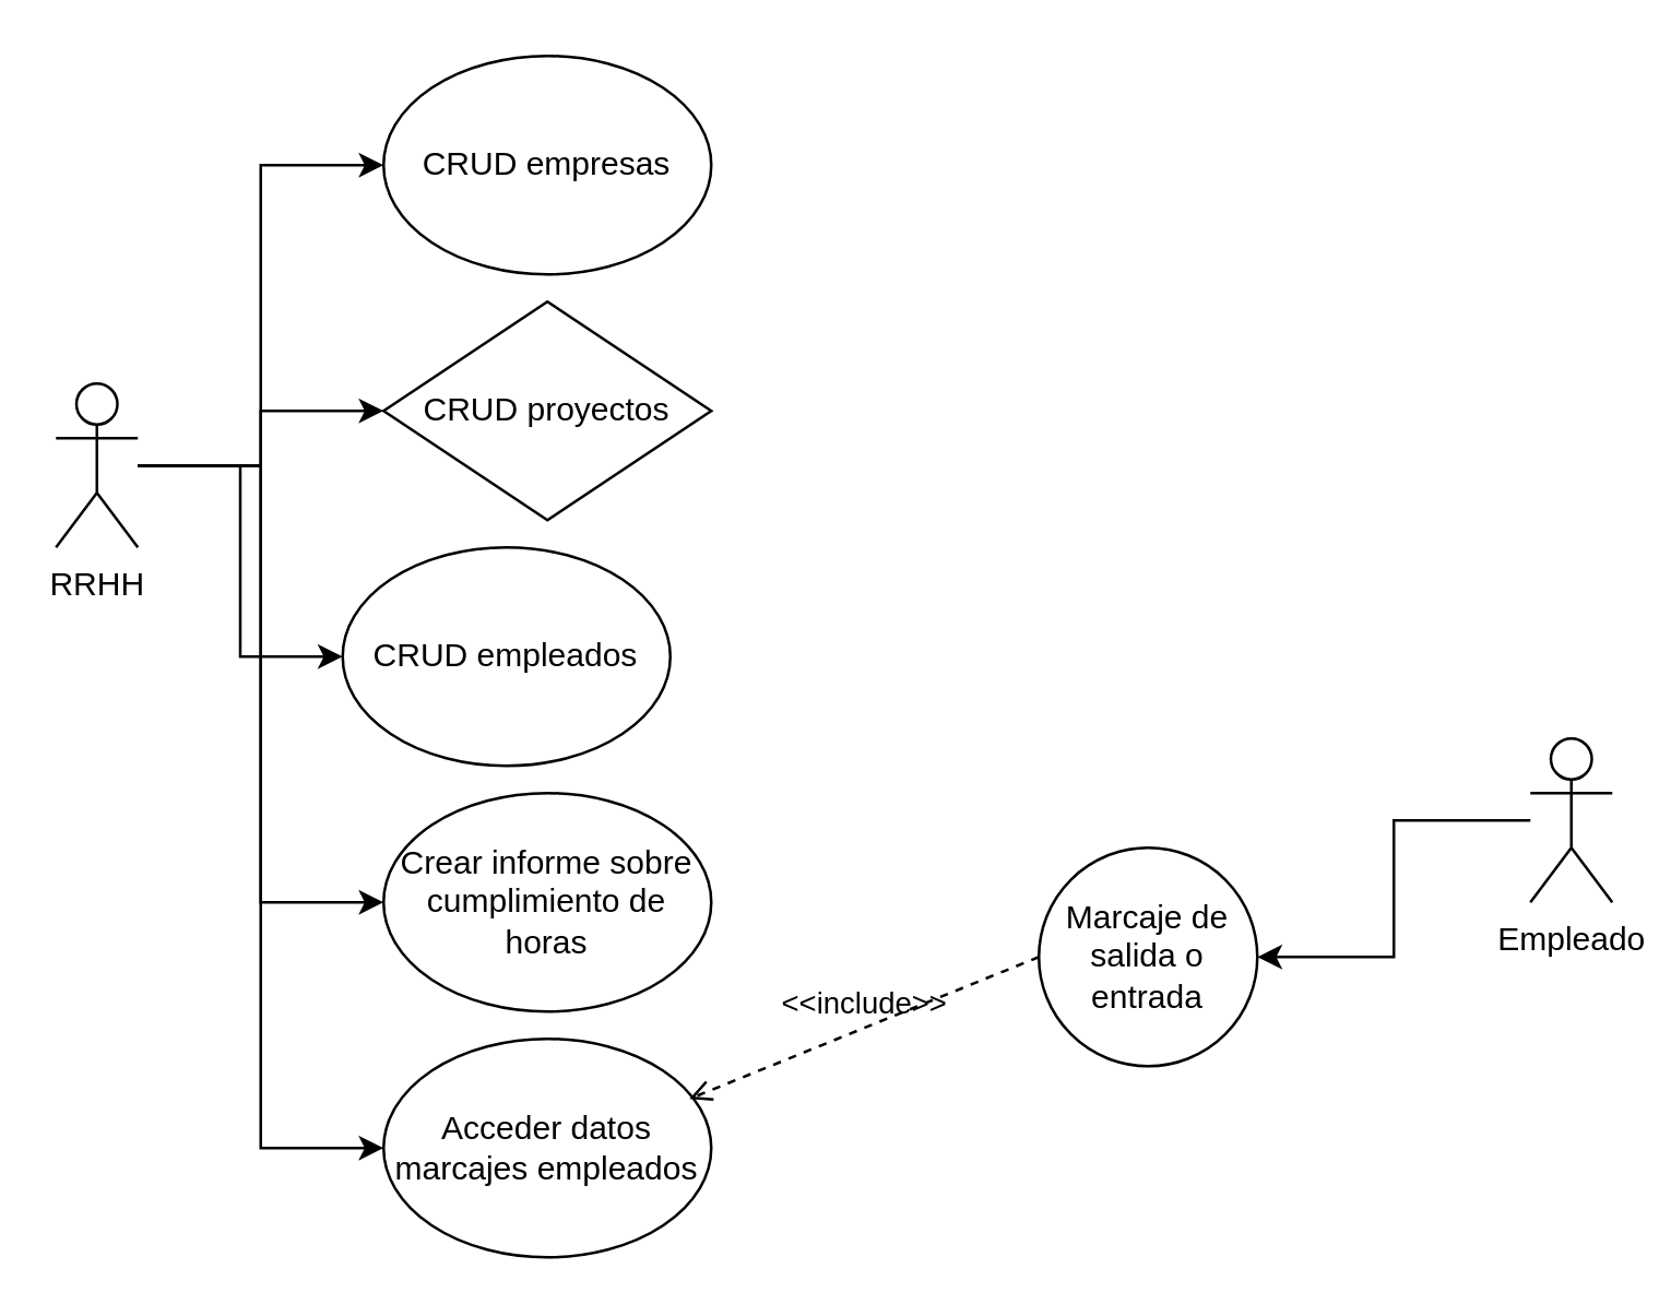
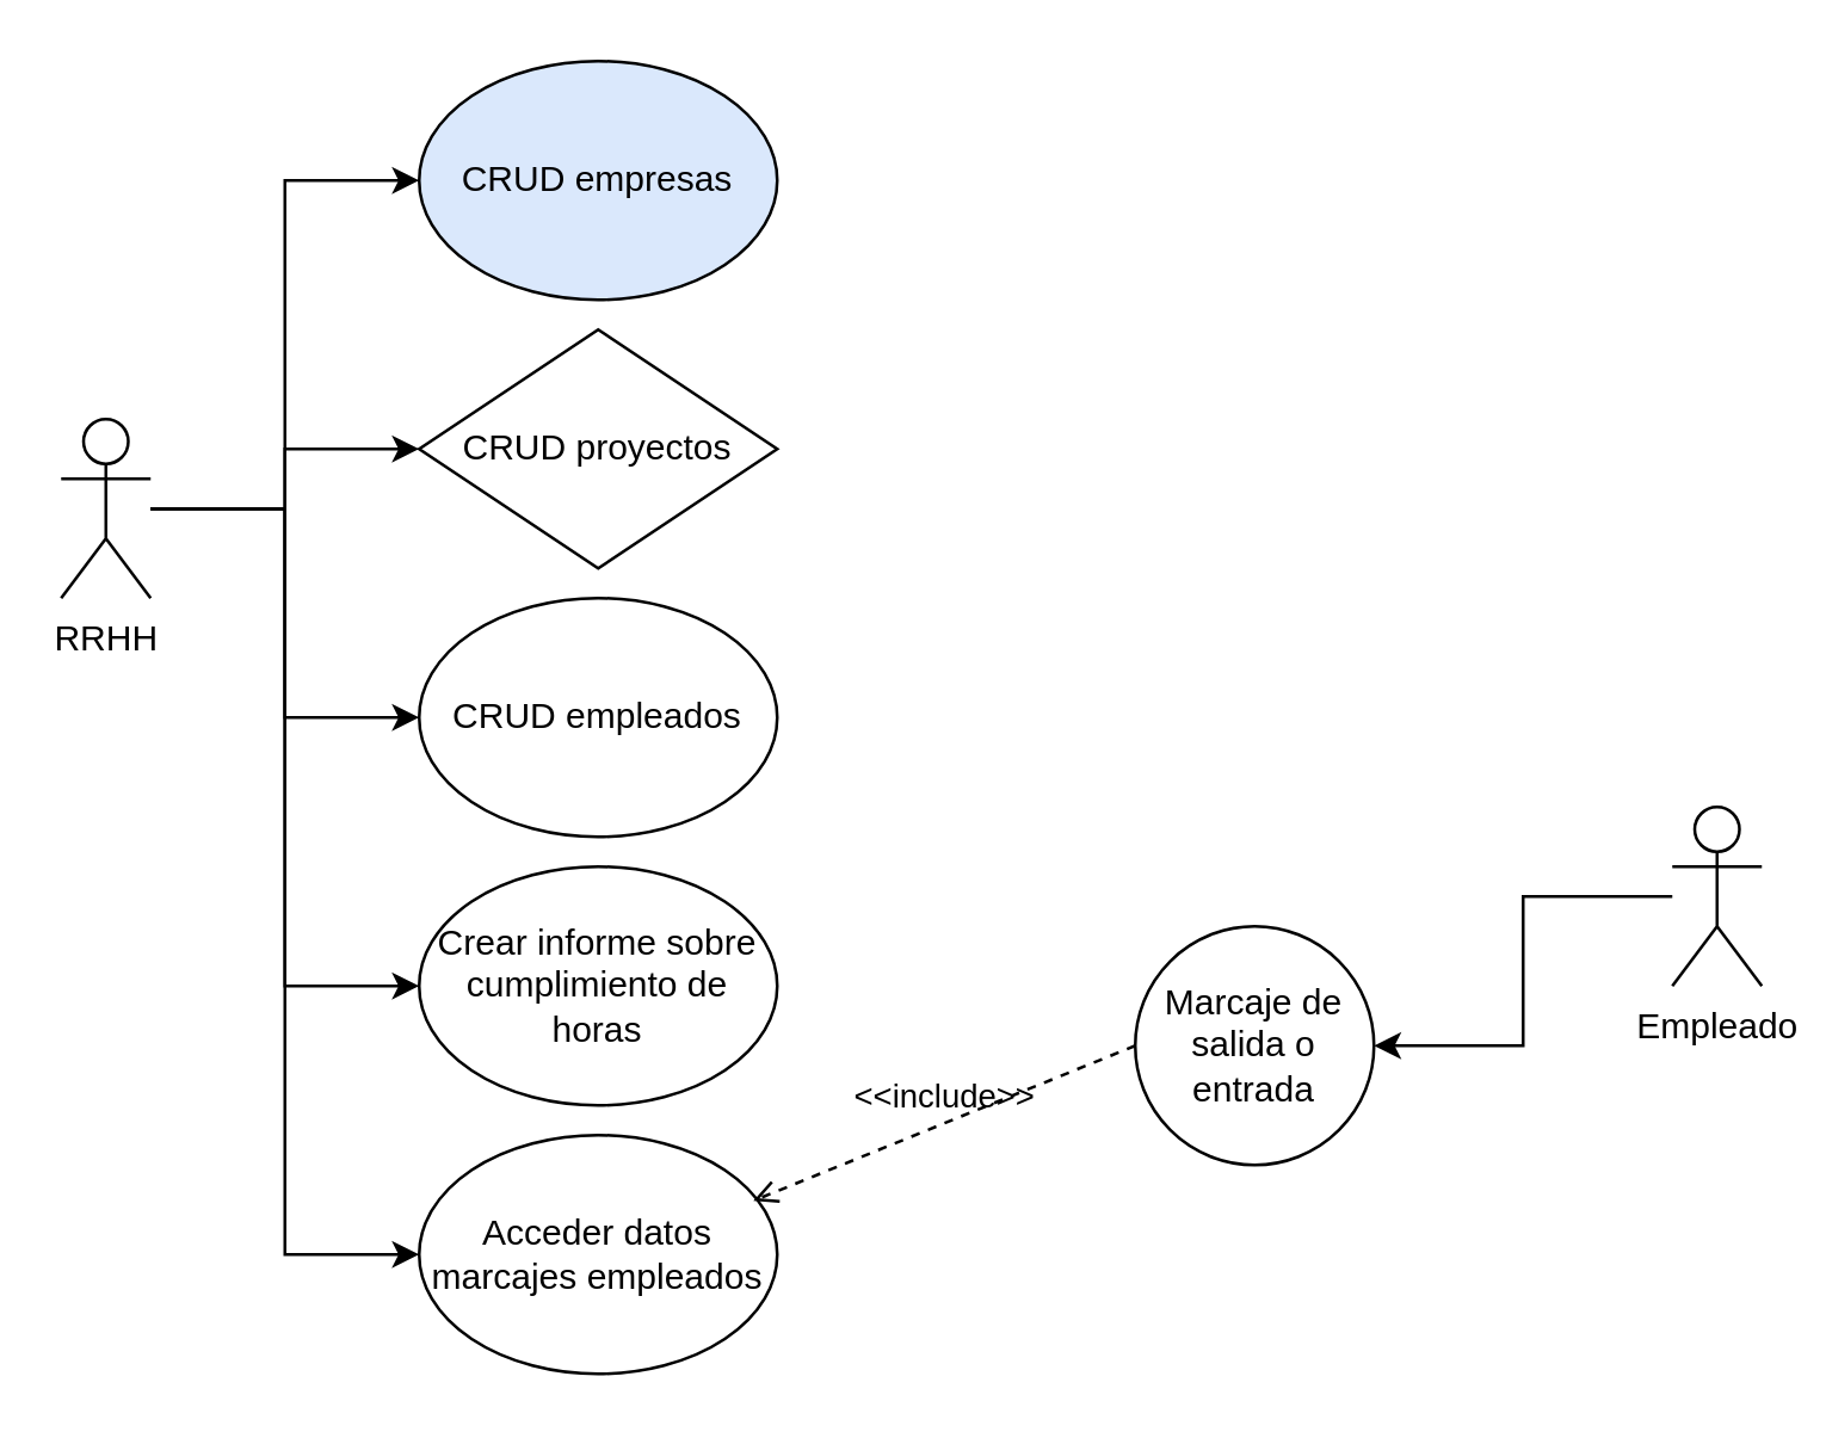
  <mxCell id="0" />
  <mxCell id="1" parent="0" />
  <mxCell id="2" style="edgeStyle=orthogonalEdgeStyle;rounded=0;orthogonalLoop=1;jettySize=auto;html=1;entryX=0;entryY=0.5;entryDx=0;entryDy=0;" edge="1" parent="1" source="7" target="8"><mxGeometry relative="1" as="geometry" /></mxCell>
  <mxCell id="3" style="edgeStyle=orthogonalEdgeStyle;rounded=0;orthogonalLoop=1;jettySize=auto;html=1;entryX=0;entryY=0.5;entryDx=0;entryDy=0;" edge="1" parent="1" source="7" target="10"><mxGeometry relative="1" as="geometry" /></mxCell>
  <mxCell id="4" style="edgeStyle=orthogonalEdgeStyle;rounded=0;orthogonalLoop=1;jettySize=auto;html=1;entryX=0;entryY=0.5;entryDx=0;entryDy=0;" edge="1" parent="1" source="7" target="9"><mxGeometry relative="1" as="geometry" /></mxCell>
  <mxCell id="5" style="edgeStyle=orthogonalEdgeStyle;rounded=0;orthogonalLoop=1;jettySize=auto;html=1;entryX=0;entryY=0.5;entryDx=0;entryDy=0;" edge="1" parent="1" source="7" target="11"><mxGeometry relative="1" as="geometry" /></mxCell>
  <mxCell id="6" style="edgeStyle=orthogonalEdgeStyle;rounded=0;orthogonalLoop=1;jettySize=auto;html=1;entryX=0;entryY=0.5;entryDx=0;entryDy=0;" edge="1" parent="1" source="7" target="12"><mxGeometry relative="1" as="geometry" /></mxCell>
  <mxCell id="7" value="RRHH" style="shape=umlActor;verticalLabelPosition=bottom;verticalAlign=top;html=1;outlineConnect=0;" vertex="1" parent="1"><mxGeometry x="20" y="140" width="30" height="60" as="geometry" /></mxCell>
- <mxCell id="8" value="CRUD empresas" style="ellipse;whiteSpace=wrap;html=1;" vertex="1" parent="1"><mxGeometry x="140" y="20" width="120" height="80" as="geometry" /></mxCell>
- <mxCell id="9" value="CRUD empleados" style="ellipse;whiteSpace=wrap;html=1;" vertex="1" parent="1"><mxGeometry x="125" y="200" width="120" height="80" as="geometry" /></mxCell>
+ <mxCell id="8" value="CRUD empresas" style="ellipse;whiteSpace=wrap;html=1;fillColor=#dae8fc;" vertex="1" parent="1"><mxGeometry x="140" y="20" width="120" height="80" as="geometry" /></mxCell>
+ <mxCell id="9" value="CRUD empleados" style="ellipse;whiteSpace=wrap;html=1;" vertex="1" parent="1"><mxGeometry x="140" y="200" width="120" height="80" as="geometry" /></mxCell>
  <mxCell id="10" value="CRUD proyectos" style="rhombus;whiteSpace=wrap;html=1;" vertex="1" parent="1"><mxGeometry x="140" y="110" width="120" height="80" as="geometry" /></mxCell>
  <mxCell id="11" value="Crear informe sobre cumplimiento de horas" style="ellipse;whiteSpace=wrap;html=1;" vertex="1" parent="1"><mxGeometry x="140" y="290" width="120" height="80" as="geometry" /></mxCell>
  <mxCell id="12" value="Acceder datos marcajes empleados" style="ellipse;whiteSpace=wrap;html=1;" vertex="1" parent="1"><mxGeometry x="140" y="380" width="120" height="80" as="geometry" /></mxCell>
  <mxCell id="13" style="edgeStyle=orthogonalEdgeStyle;rounded=0;orthogonalLoop=1;jettySize=auto;html=1;entryX=1;entryY=0.5;entryDx=0;entryDy=0;" edge="1" parent="1" source="14" target="15"><mxGeometry relative="1" as="geometry" /></mxCell>
  <mxCell id="14" value="Empleado" style="shape=umlActor;verticalLabelPosition=bottom;verticalAlign=top;html=1;outlineConnect=0;" vertex="1" parent="1"><mxGeometry x="560" y="270" width="30" height="60" as="geometry" /></mxCell>
  <mxCell id="15" value="Marcaje de salida o entrada" style="ellipse;whiteSpace=wrap;html=1;" vertex="1" parent="1"><mxGeometry x="380" y="310" width="80" height="80" as="geometry" /></mxCell>
  <mxCell id="16" value="&amp;lt;&amp;lt;include&amp;gt;&amp;gt;" style="html=1;verticalAlign=bottom;labelBackgroundColor=none;endArrow=open;endFill=0;dashed=1;rounded=0;entryX=1;entryY=0;entryDx=0;entryDy=0;exitX=0;exitY=0.5;exitDx=0;exitDy=0;" edge="1" parent="1" source="15"><mxGeometry width="160" relative="1" as="geometry"><mxPoint x="390" y="270" as="sourcePoint" /><mxPoint x="252" y="402" as="targetPoint" /></mxGeometry></mxCell>
